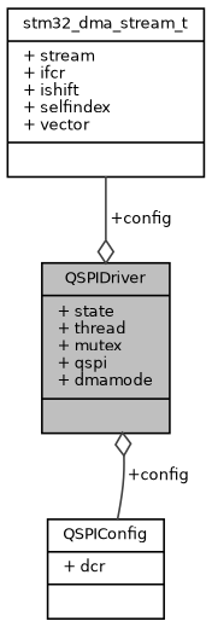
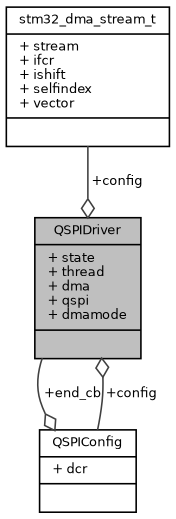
  digraph {
    node [color=black fontname=Helvetica fontsize=8 shape=record]
    edge [arrowhead=odiamond color=grey25 fontname=Helvetica fontsize=8 labelfontname=Helvetica labelfontsize=8 style=solid]
-   n1 [fillcolor=grey75 fontcolor=black height=0.2 label="{QSPIDriver\n|+ state\l+ thread\l+ mutex\l+ qspi\l+ dmamode\l|}" style=filled width=0.4]
+   n1 [fillcolor=grey75 fontcolor=black height=0.2 label="{QSPIDriver\n|+ state\l+ thread\l+ dma\l+ qspi\l+ dmamode\l|}" style=filled width=0.4]
    n2 [height=0.2 label="{QSPIConfig\n|+ dcr\l|}" width=0.4]
    n3 [height=0.2 label="{stm32_dma_stream_t\n|+ stream\l+ ifcr\l+ ishift\l+ selfindex\l+ vector\l|}" width=0.4]
+   n1 -> n2 [label=" +end_cb"]
    n2 -> n1 [label=" +config"]
    n3 -> n1 [label=" +config"]
  }
